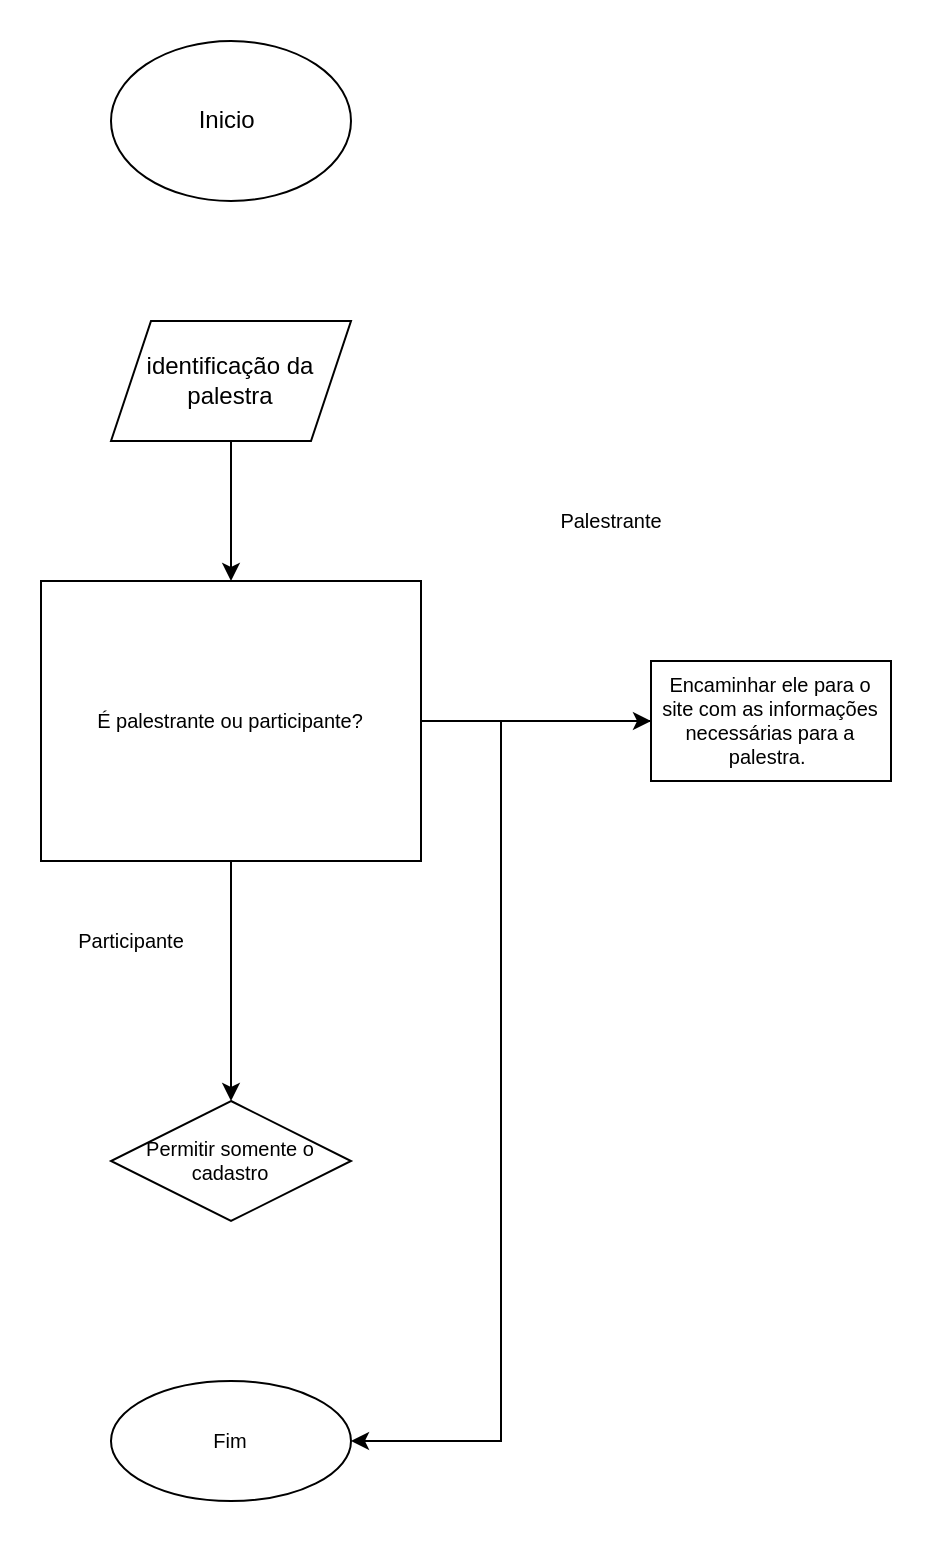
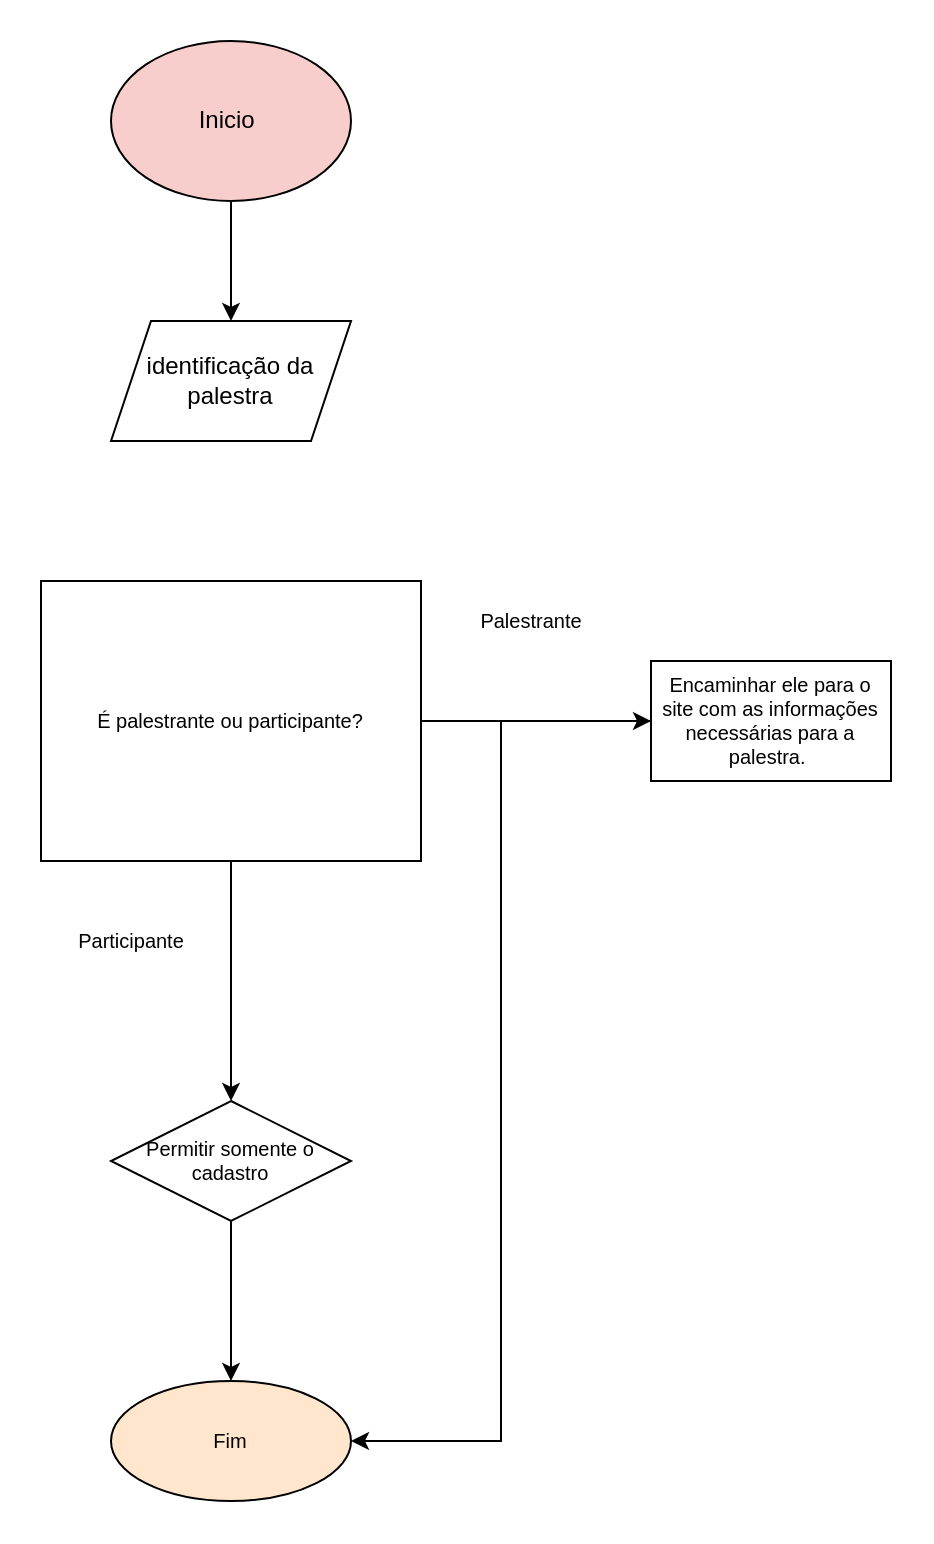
  <mxCell id="0" />
  <mxCell id="1" parent="0" />
- <mxCell id="3" value="Inicio&amp;nbsp;" style="ellipse;whiteSpace=wrap;html=1;" vertex="1" parent="1"><mxGeometry x="55" width="120" height="80" as="geometry" y="20" /></mxCell>
- <mxCell id="4" value="" style="edgeStyle=orthogonalEdgeStyle;rounded=0;orthogonalLoop=1;jettySize=auto;html=1;" edge="1" parent="1" source="5" target="8"><mxGeometry relative="1" as="geometry" /></mxCell>
+ <mxCell id="2" value="" style="edgeStyle=orthogonalEdgeStyle;rounded=0;orthogonalLoop=1;jettySize=auto;html=1;" edge="1" parent="1" source="3" target="5"><mxGeometry relative="1" as="geometry"><mxPoint x="115" y="190" as="targetPoint" /></mxGeometry></mxCell>
+ <mxCell id="3" value="Inicio&amp;nbsp;" style="ellipse;whiteSpace=wrap;html=1;fillColor=#f8cecc;" vertex="1" parent="1"><mxGeometry x="55" width="120" height="80" as="geometry" y="20" /></mxCell>
  <mxCell id="5" value="identificação da palestra" style="shape=parallelogram;perimeter=parallelogramPerimeter;whiteSpace=wrap;html=1;fixedSize=1;" vertex="1" parent="1"><mxGeometry x="55" y="160" width="120" height="60" as="geometry" /></mxCell>
  <mxCell id="6" value="" style="edgeStyle=orthogonalEdgeStyle;rounded=0;orthogonalLoop=1;jettySize=auto;html=1;fontSize=10;" edge="1" parent="1" source="8" target="10"><mxGeometry relative="1" as="geometry" /></mxCell>
  <mxCell id="7" value="" style="edgeStyle=orthogonalEdgeStyle;rounded=0;orthogonalLoop=1;jettySize=auto;html=1;fontSize=10;" edge="1" parent="1" source="8" target="12"><mxGeometry relative="1" as="geometry" /></mxCell>
  <mxCell id="8" value="É palestrante ou participante?" style="whiteSpace=wrap;html=1;fontSize=10;rounded=0;" vertex="1" parent="1"><mxGeometry x="20" y="290" width="190" height="140" as="geometry" /></mxCell>
  <mxCell id="9" style="edgeStyle=orthogonalEdgeStyle;rounded=0;orthogonalLoop=1;jettySize=auto;html=1;entryX=1;entryY=0.5;entryDx=0;entryDy=0;fontSize=10;" edge="1" parent="1" source="10" target="13"><mxGeometry relative="1" as="geometry" /></mxCell>
  <mxCell id="10" value="Encaminhar ele para o site com as informações necessárias para a palestra.&amp;nbsp;" style="whiteSpace=wrap;html=1;fontSize=10;" vertex="1" parent="1"><mxGeometry x="325" y="330" width="120" height="60" as="geometry" /></mxCell>
+ <mxCell id="11" value="" style="edgeStyle=orthogonalEdgeStyle;rounded=0;orthogonalLoop=1;jettySize=auto;html=1;fontSize=10;" edge="1" parent="1" source="12" target="13"><mxGeometry relative="1" as="geometry" /></mxCell>
  <mxCell id="12" value="Permitir somente o cadastro" style="rhombus;whiteSpace=wrap;html=1;fontSize=10;" vertex="1" parent="1"><mxGeometry x="55" y="550" width="120" height="60" as="geometry" /></mxCell>
- <mxCell id="13" value="Fim" style="ellipse;whiteSpace=wrap;html=1;fontSize=10;" vertex="1" parent="1"><mxGeometry x="55" y="690" width="120" height="60" as="geometry" /></mxCell>
- <mxCell id="14" value="Palestrante" style="text;html=1;align=center;verticalAlign=middle;resizable=0;points=[];autosize=1;strokeColor=none;fillColor=none;fontSize=10;" vertex="1" parent="1"><mxGeometry x="270" y="250" width="70" height="20" as="geometry" /></mxCell>
+ <mxCell id="13" value="Fim" style="ellipse;whiteSpace=wrap;html=1;fontSize=10;fillColor=#ffe6cc;" vertex="1" parent="1"><mxGeometry x="55" y="690" width="120" height="60" as="geometry" /></mxCell>
+ <mxCell id="14" value="Palestrante" style="text;html=1;align=center;verticalAlign=middle;resizable=0;points=[];autosize=1;strokeColor=none;fillColor=none;fontSize=10;" vertex="1" parent="1"><mxGeometry x="230" y="300" width="70" height="20" as="geometry" /></mxCell>
  <mxCell id="15" value="Participante" style="text;html=1;align=center;verticalAlign=middle;resizable=0;points=[];autosize=1;strokeColor=none;fillColor=none;fontSize=10;" vertex="1" parent="1"><mxGeometry x="30" y="460" width="70" height="20" as="geometry" /></mxCell>
